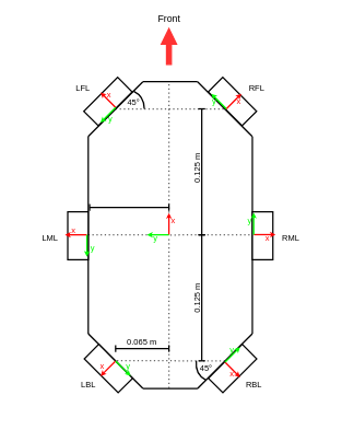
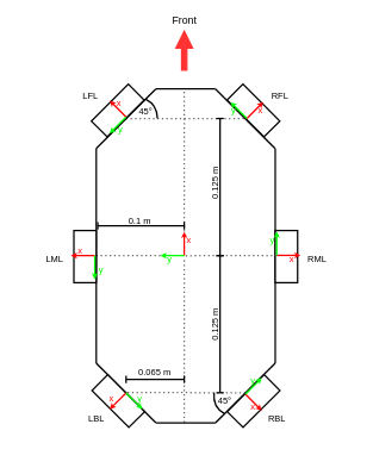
  <mxCell id="0" />
  <mxCell id="1" parent="0" />
  <mxCell id="2" value="" style="group" vertex="1" connectable="0" parent="1"><mxGeometry x="20" y="20" width="208" height="270" as="geometry" /></mxCell>
  <mxCell id="3" value="" style="group" vertex="1" connectable="0" parent="2"><mxGeometry x="27" width="154" height="270" as="geometry" /></mxCell>
  <mxCell id="4" value="" style="group" vertex="1" connectable="0" parent="3"><mxGeometry width="154" height="270" as="geometry" /></mxCell>
  <mxCell id="5" value="&lt;font style=&quot;font-size: 6px;&quot;&gt;45°&lt;/font&gt;" style="text;html=1;align=center;verticalAlign=middle;resizable=0;points=[];autosize=1;strokeColor=none;fillColor=none;" vertex="1" parent="4"><mxGeometry x="89" y="233" width="28" height="27" as="geometry" /></mxCell>
  <mxCell id="6" value="" style="endArrow=baseDash;html=1;rounded=0;startArrow=baseDash;startFill=0;endFill=0;endSize=3;startSize=3;" edge="1" parent="4"><mxGeometry width="50" height="50" relative="1" as="geometry"><mxPoint x="100" y="151" as="sourcePoint" /><mxPoint x="100" y="59" as="targetPoint" /></mxGeometry></mxCell>
  <mxCell id="7" value="Front" style="shape=flexArrow;endArrow=classic;html=1;rounded=0;endWidth=6.642;endSize=3.423;width=3.462;fillColor=#FF3333;strokeColor=#FF3333;labelBackgroundColor=none;fontSize=7;" edge="1" parent="4"><mxGeometry x="1" y="6" width="50" height="50" relative="1" as="geometry"><mxPoint x="76" y="27" as="sourcePoint" /><mxPoint x="76" as="targetPoint" /><mxPoint x="6" y="-6" as="offset" /></mxGeometry></mxCell>
  <mxCell id="8" value="" style="endArrow=none;html=1;exitX=-0.032;exitY=-0.031;exitDx=0;exitDy=0;exitPerimeter=0;curved=1;" edge="1" parent="4" source="24"><mxGeometry width="50" height="50" relative="1" as="geometry"><mxPoint x="61" y="87" as="sourcePoint" /><mxPoint x="58" y="59" as="targetPoint" /><Array as="points"><mxPoint x="58" y="50" /></Array></mxGeometry></mxCell>
  <mxCell id="9" value="" style="endArrow=none;dashed=1;html=1;rounded=0;dashPattern=1 2;opacity=60;" edge="1" parent="4"><mxGeometry width="50" height="50" relative="1" as="geometry"><mxPoint x="17" y="151" as="sourcePoint" /><mxPoint x="60" y="151" as="targetPoint" /></mxGeometry></mxCell>
  <mxCell id="10" value="" style="endArrow=none;dashed=1;html=1;rounded=0;dashPattern=1 2;opacity=60;" edge="1" parent="4"><mxGeometry width="50" height="50" relative="1" as="geometry"><mxPoint x="76" y="263" as="sourcePoint" /><mxPoint x="76" y="152" as="targetPoint" /></mxGeometry></mxCell>
  <mxCell id="11" value="" style="endArrow=none;dashed=1;html=1;rounded=0;dashPattern=1 2;entryX=0.478;entryY=0.014;entryDx=0;entryDy=0;entryPerimeter=0;opacity=60;" edge="1" parent="4" target="15"><mxGeometry width="50" height="50" relative="1" as="geometry"><mxPoint x="117" y="243" as="sourcePoint" /><mxPoint x="77" y="153" as="targetPoint" /></mxGeometry></mxCell>
  <mxCell id="12" value="" style="endArrow=none;html=1;rounded=0;" edge="1" parent="4"><mxGeometry width="50" height="50" relative="1" as="geometry"><mxPoint x="17" y="223.18" as="sourcePoint" /><mxPoint x="17" y="79.18" as="targetPoint" /></mxGeometry></mxCell>
  <mxCell id="13" value="" style="endArrow=none;html=1;rounded=0;" edge="1" parent="4"><mxGeometry width="50" height="50" relative="1" as="geometry"><mxPoint x="137" y="223.18" as="sourcePoint" /><mxPoint x="137" y="79.18" as="targetPoint" /></mxGeometry></mxCell>
  <mxCell id="14" value="" style="endArrow=none;html=1;rounded=0;" edge="1" parent="4"><mxGeometry width="50" height="50" relative="1" as="geometry"><mxPoint x="57" y="263.18" as="sourcePoint" /><mxPoint x="17" y="223.18" as="targetPoint" /></mxGeometry></mxCell>
  <mxCell id="15" value="" style="rounded=0;whiteSpace=wrap;html=1;rotation=45;container=0;" vertex="1" parent="4"><mxGeometry x="14.27" y="241.12" width="35" height="15" as="geometry" /></mxCell>
  <mxCell id="16" value="" style="endArrow=none;html=1;rounded=0;" edge="1" parent="4"><mxGeometry width="50" height="50" relative="1" as="geometry"><mxPoint x="97" y="263.18" as="sourcePoint" /><mxPoint x="137" y="223.18" as="targetPoint" /></mxGeometry></mxCell>
  <mxCell id="17" value="" style="rounded=0;whiteSpace=wrap;html=1;rotation=-45;container=0;" vertex="1" parent="4"><mxGeometry x="105" y="241.12" width="35" height="15" as="geometry" /></mxCell>
  <mxCell id="18" value="" style="endArrow=none;html=1;rounded=0;targetPerimeterSpacing=1;sourcePerimeterSpacing=1;startArrow=none;startFill=0;endFill=0;endSize=1;startSize=1;" edge="1" parent="4"><mxGeometry width="50" height="50" relative="1" as="geometry"><mxPoint x="97" y="263.18" as="sourcePoint" /><mxPoint x="57" y="263.18" as="targetPoint" /></mxGeometry></mxCell>
  <mxCell id="19" value="" style="rounded=0;whiteSpace=wrap;html=1;rotation=90;container=0;" vertex="1" parent="4"><mxGeometry x="-8" y="144.18" width="35" height="15" as="geometry" /></mxCell>
  <mxCell id="20" value="" style="rounded=0;whiteSpace=wrap;html=1;rotation=90;container=0;" vertex="1" parent="4"><mxGeometry x="127" y="144.18" width="35" height="15" as="geometry" /></mxCell>
  <mxCell id="21" value="" style="endArrow=none;html=1;rounded=0;" edge="1" parent="4"><mxGeometry width="50" height="50" relative="1" as="geometry"><mxPoint x="96.912" y="39.18" as="sourcePoint" /><mxPoint x="136.912" y="79.18" as="targetPoint" /></mxGeometry></mxCell>
  <mxCell id="22" value="" style="rounded=0;whiteSpace=wrap;html=1;rotation=-135;container=0;" vertex="1" parent="4"><mxGeometry x="104.912" y="46.18" width="35" height="15" as="geometry" /></mxCell>
  <mxCell id="23" value="" style="endArrow=none;html=1;rounded=0;" edge="1" parent="4"><mxGeometry width="50" height="50" relative="1" as="geometry"><mxPoint x="56.912" y="39.18" as="sourcePoint" /><mxPoint x="16.912" y="79.18" as="targetPoint" /></mxGeometry></mxCell>
  <mxCell id="24" value="" style="rounded=0;whiteSpace=wrap;html=1;rotation=-225;container=0;" vertex="1" parent="4"><mxGeometry x="13.912" y="46.18" width="35" height="15" as="geometry" /></mxCell>
  <mxCell id="25" value="" style="endArrow=none;html=1;rounded=0;targetPerimeterSpacing=1;sourcePerimeterSpacing=1;startArrow=none;startFill=0;endFill=0;endSize=1;startSize=1;" edge="1" parent="4"><mxGeometry width="50" height="50" relative="1" as="geometry"><mxPoint x="56.912" y="39.18" as="sourcePoint" /><mxPoint x="96.912" y="39.18" as="targetPoint" /></mxGeometry></mxCell>
  <mxCell id="26" value="" style="endArrow=none;dashed=1;html=1;rounded=0;dashPattern=1 2;opacity=60;" edge="1" parent="4"><mxGeometry width="50" height="50" relative="1" as="geometry"><mxPoint x="77" y="151.09" as="sourcePoint" /><mxPoint x="136" y="151" as="targetPoint" /></mxGeometry></mxCell>
  <mxCell id="27" value="" style="endArrow=none;dashed=1;html=1;rounded=0;dashPattern=1 2;opacity=60;" edge="1" parent="4"><mxGeometry width="50" height="50" relative="1" as="geometry"><mxPoint x="76" y="135" as="sourcePoint" /><mxPoint x="76" y="40" as="targetPoint" /></mxGeometry></mxCell>
  <mxCell id="28" value="x" style="endArrow=classic;html=1;rounded=0;endSize=1;startSize=1;labelBackgroundColor=none;fontSize=6;fontColor=#FF0000;strokeColor=#FF0000;" edge="1" parent="4"><mxGeometry x="0.265" y="-4" width="50" height="50" relative="1" as="geometry"><mxPoint x="37" y="243.12" as="sourcePoint" /><mxPoint x="26" y="254.12" as="targetPoint" /><mxPoint as="offset" /></mxGeometry></mxCell>
  <mxCell id="29" value="y" style="endArrow=classic;html=1;rounded=0;endSize=1;startSize=1;strokeWidth=1;fontSize=6;labelBackgroundColor=none;fontColor=#00FF00;strokeColor=#00FF00;" edge="1" parent="4"><mxGeometry x="0.099" y="4" width="50" height="50" relative="1" as="geometry"><mxPoint x="37" y="243.12" as="sourcePoint" /><mxPoint x="48" y="254.12" as="targetPoint" /><mxPoint as="offset" /></mxGeometry></mxCell>
  <mxCell id="30" value="" style="endArrow=none;dashed=1;html=1;rounded=0;dashPattern=1 2;opacity=60;" edge="1" parent="4"><mxGeometry width="50" height="50" relative="1" as="geometry"><mxPoint x="116" y="59" as="sourcePoint" /><mxPoint x="37" y="59" as="targetPoint" /></mxGeometry></mxCell>
  <mxCell id="31" value="x" style="endArrow=classic;html=1;rounded=0;endSize=1;startSize=1;labelBackgroundColor=none;fontSize=6;fontColor=#FF0000;strokeColor=#FF0000;" edge="1" parent="4"><mxGeometry x="0.25" y="-3" width="50" height="50" relative="1" as="geometry"><mxPoint x="76" y="151" as="sourcePoint" /><mxPoint x="76" y="135" as="targetPoint" /><mxPoint as="offset" /></mxGeometry></mxCell>
  <mxCell id="32" value="y" style="endArrow=classic;html=1;rounded=0;endSize=1;startSize=1;strokeWidth=1;fontSize=6;labelBackgroundColor=none;fontColor=#00FF00;strokeColor=#00FF00;" edge="1" parent="4"><mxGeometry x="0.25" y="3" width="50" height="50" relative="1" as="geometry"><mxPoint x="76" y="151" as="sourcePoint" /><mxPoint x="60" y="151" as="targetPoint" /><mxPoint as="offset" /></mxGeometry></mxCell>
  <mxCell id="33" value="x" style="endArrow=classic;html=1;rounded=0;endSize=1;startSize=1;labelBackgroundColor=none;fontSize=6;fontColor=#FF0000;strokeColor=#FF0000;" edge="1" parent="4"><mxGeometry x="0.25" y="-3" width="50" height="50" relative="1" as="geometry"><mxPoint x="117" y="244" as="sourcePoint" /><mxPoint x="128" y="255" as="targetPoint" /><mxPoint as="offset" /></mxGeometry></mxCell>
  <mxCell id="34" value="y" style="endArrow=classic;html=1;rounded=0;endSize=1;startSize=1;strokeWidth=1;fontSize=6;labelBackgroundColor=none;fontColor=#00FF00;strokeColor=#00FF00;" edge="1" parent="4"><mxGeometry x="0.25" y="3" width="50" height="50" relative="1" as="geometry"><mxPoint x="117" y="244" as="sourcePoint" /><mxPoint x="128" y="233" as="targetPoint" /><mxPoint as="offset" /></mxGeometry></mxCell>
  <mxCell id="35" value="x" style="endArrow=classic;html=1;rounded=0;endSize=1;startSize=1;labelBackgroundColor=none;fontSize=6;fontColor=#FF0000;strokeColor=#FF0000;" edge="1" parent="4"><mxGeometry x="0.25" y="-3" width="50" height="50" relative="1" as="geometry"><mxPoint x="16" y="151" as="sourcePoint" /><mxPoint y="151" as="targetPoint" /><mxPoint as="offset" /></mxGeometry></mxCell>
  <mxCell id="36" value="y" style="endArrow=classic;html=1;rounded=0;endSize=1;startSize=1;strokeWidth=1;fontSize=6;labelBackgroundColor=none;fontColor=#00FF00;strokeColor=#00FF00;" edge="1" parent="4"><mxGeometry x="0.25" y="4" width="50" height="50" relative="1" as="geometry"><mxPoint x="16" y="151" as="sourcePoint" /><mxPoint x="16" y="167" as="targetPoint" /><mxPoint as="offset" /></mxGeometry></mxCell>
  <mxCell id="37" value="x" style="endArrow=classic;html=1;rounded=0;endSize=1;startSize=1;labelBackgroundColor=none;fontSize=6;fontColor=#FF0000;strokeColor=#FF0000;" edge="1" parent="4"><mxGeometry x="0.25" y="-3" width="50" height="50" relative="1" as="geometry"><mxPoint x="138" y="150.84" as="sourcePoint" /><mxPoint x="154" y="150.84" as="targetPoint" /><mxPoint as="offset" /></mxGeometry></mxCell>
  <mxCell id="38" value="y" style="endArrow=classic;html=1;rounded=0;endSize=1;startSize=1;strokeWidth=1;fontSize=6;labelBackgroundColor=none;fontColor=#00FF00;strokeColor=#00FF00;" edge="1" parent="4"><mxGeometry x="0.25" y="3" width="50" height="50" relative="1" as="geometry"><mxPoint x="138" y="150.84" as="sourcePoint" /><mxPoint x="138" y="134.84" as="targetPoint" /><mxPoint as="offset" /></mxGeometry></mxCell>
  <mxCell id="39" value="x" style="endArrow=classic;html=1;rounded=0;endSize=1;startSize=1;labelBackgroundColor=none;fontSize=6;fontColor=#FF0000;strokeColor=#FF0000;" edge="1" parent="4"><mxGeometry x="0.25" y="-3" width="50" height="50" relative="1" as="geometry"><mxPoint x="37" y="58" as="sourcePoint" /><mxPoint x="26" y="47" as="targetPoint" /><mxPoint as="offset" /></mxGeometry></mxCell>
  <mxCell id="40" value="y" style="endArrow=classic;html=1;rounded=0;endSize=1;startSize=1;strokeWidth=1;fontSize=6;labelBackgroundColor=none;fontColor=#00FF00;strokeColor=#00FF00;" edge="1" parent="4"><mxGeometry x="0.182" y="4" width="50" height="50" relative="1" as="geometry"><mxPoint x="37" y="58" as="sourcePoint" /><mxPoint x="26" y="69" as="targetPoint" /><mxPoint as="offset" /></mxGeometry></mxCell>
  <mxCell id="41" value="x" style="endArrow=classic;html=1;rounded=0;endSize=1;startSize=1;labelBackgroundColor=none;fontSize=6;fontColor=#FF0000;strokeColor=#FF0000;" edge="1" parent="4"><mxGeometry x="0.25" y="-3" width="50" height="50" relative="1" as="geometry"><mxPoint x="118" y="59" as="sourcePoint" /><mxPoint x="129" y="48" as="targetPoint" /><mxPoint as="offset" /></mxGeometry></mxCell>
  <mxCell id="42" value="y" style="endArrow=classic;html=1;rounded=0;endSize=1;startSize=1;strokeWidth=1;fontSize=6;labelBackgroundColor=none;fontColor=#00FF00;strokeColor=#00FF00;" edge="1" parent="4"><mxGeometry x="0.25" y="3" width="50" height="50" relative="1" as="geometry"><mxPoint x="118" y="59" as="sourcePoint" /><mxPoint x="107" y="48" as="targetPoint" /><mxPoint as="offset" /></mxGeometry></mxCell>
  <mxCell id="43" value="" style="endArrow=baseDash;html=1;rounded=0;startArrow=baseDash;startFill=0;endFill=0;endSize=3;startSize=3;" edge="1" parent="4"><mxGeometry width="50" height="50" relative="1" as="geometry"><mxPoint x="100" y="243" as="sourcePoint" /><mxPoint x="100" y="151" as="targetPoint" /></mxGeometry></mxCell>
  <mxCell id="44" value="" style="endArrow=baseDash;html=1;rounded=0;startArrow=baseDash;startFill=0;endFill=0;endSize=3;startSize=3;" edge="1" parent="4"><mxGeometry width="50" height="50" relative="1" as="geometry"><mxPoint x="76" y="131" as="sourcePoint" /><mxPoint x="18" y="131" as="targetPoint" /></mxGeometry></mxCell>
  <mxCell id="45" value="&lt;font style=&quot;font-size: 6px;&quot;&gt;45°&lt;/font&gt;" style="text;html=1;align=center;verticalAlign=middle;resizable=0;points=[];autosize=1;strokeColor=none;fillColor=none;" vertex="1" parent="4"><mxGeometry x="36" y="39" width="28" height="27" as="geometry" /></mxCell>
  <mxCell id="46" value="" style="endArrow=none;html=1;curved=1;" edge="1" parent="4"><mxGeometry width="50" height="50" relative="1" as="geometry"><mxPoint x="103" y="257" as="sourcePoint" /><mxPoint x="96" y="243" as="targetPoint" /><Array as="points"><mxPoint x="95" y="253" /></Array></mxGeometry></mxCell>
+ <mxCell id="47" value="&lt;font style=&quot;font-size: 6px;&quot;&gt;0.1 m&lt;/font&gt;" style="text;html=1;align=center;verticalAlign=middle;resizable=0;points=[];autosize=1;strokeColor=none;fillColor=none;" vertex="1" parent="4"><mxGeometry x="29" y="112" width="34" height="27" as="geometry" /></mxCell>
  <mxCell id="48" value="&lt;font style=&quot;font-size: 6px;&quot;&gt;0.125 m&lt;/font&gt;" style="text;html=1;align=center;verticalAlign=middle;resizable=0;points=[];autosize=1;strokeColor=none;fillColor=none;rotation=-90;" vertex="1" parent="4"><mxGeometry x="74" y="90" width="41" height="27" as="geometry" /></mxCell>
  <mxCell id="49" value="&lt;font style=&quot;font-size: 6px;&quot;&gt;0.125 m&lt;/font&gt;" style="text;html=1;align=center;verticalAlign=middle;resizable=0;points=[];autosize=1;strokeColor=none;fillColor=none;rotation=-90;" vertex="1" parent="4"><mxGeometry x="74" y="185" width="41" height="27" as="geometry" /></mxCell>
  <mxCell id="50" value="&lt;font style=&quot;font-size: 6px;&quot;&gt;0.065 m&lt;br&gt;&lt;/font&gt;" style="text;html=1;align=center;verticalAlign=middle;resizable=0;points=[];autosize=1;strokeColor=none;fillColor=none;rotation=0;" vertex="1" parent="4"><mxGeometry x="35" y="214.12" width="41" height="27" as="geometry" /></mxCell>
  <mxCell id="51" value="&lt;font style=&quot;font-size: 6px;&quot;&gt;LFL&lt;/font&gt;" style="text;html=1;align=center;verticalAlign=middle;resizable=0;points=[];autosize=1;strokeColor=none;fillColor=none;" vertex="1" parent="4"><mxGeometry x="-2" y="28" width="29" height="27" as="geometry" /></mxCell>
  <mxCell id="52" value="&lt;span style=&quot;font-size: 6px;&quot;&gt;LBL&lt;/span&gt;" style="text;html=1;align=center;verticalAlign=middle;resizable=0;points=[];autosize=1;strokeColor=none;fillColor=none;" vertex="1" parent="4"><mxGeometry x="2" y="245" width="30" height="27" as="geometry" /></mxCell>
  <mxCell id="53" value="&lt;span style=&quot;font-size: 6px;&quot;&gt;RBL&lt;br&gt;&lt;/span&gt;" style="text;html=1;align=center;verticalAlign=middle;resizable=0;points=[];autosize=1;strokeColor=none;fillColor=none;" vertex="1" parent="4"><mxGeometry x="122" y="245" width="31" height="27" as="geometry" /></mxCell>
  <mxCell id="54" value="&lt;span style=&quot;font-size: 6px;&quot;&gt;RFL&lt;br&gt;&lt;/span&gt;" style="text;html=1;align=center;verticalAlign=middle;resizable=0;points=[];autosize=1;strokeColor=none;fillColor=none;" vertex="1" parent="4"><mxGeometry x="125" y="28" width="30" height="27" as="geometry" /></mxCell>
  <mxCell id="55" value="" style="endArrow=baseDash;html=1;rounded=0;startArrow=baseDash;startFill=0;endFill=0;endSize=3;startSize=3;" edge="1" parent="3"><mxGeometry width="50" height="50" relative="1" as="geometry"><mxPoint x="76" y="234" as="sourcePoint" /><mxPoint x="37" y="234" as="targetPoint" /></mxGeometry></mxCell>
  <mxCell id="56" value="&lt;span style=&quot;font-size: 6px;&quot;&gt;LML&lt;/span&gt;" style="text;html=1;align=center;verticalAlign=middle;resizable=0;points=[];autosize=1;strokeColor=none;fillColor=none;" vertex="1" parent="2"><mxGeometry y="138" width="31" height="27" as="geometry" /></mxCell>
  <mxCell id="57" value="&lt;span style=&quot;font-size: 6px;&quot;&gt;RML&lt;br&gt;&lt;/span&gt;" style="text;html=1;align=center;verticalAlign=middle;resizable=0;points=[];autosize=1;strokeColor=none;fillColor=none;" vertex="1" parent="2"><mxGeometry x="176" y="138" width="32" height="27" as="geometry" /></mxCell>
